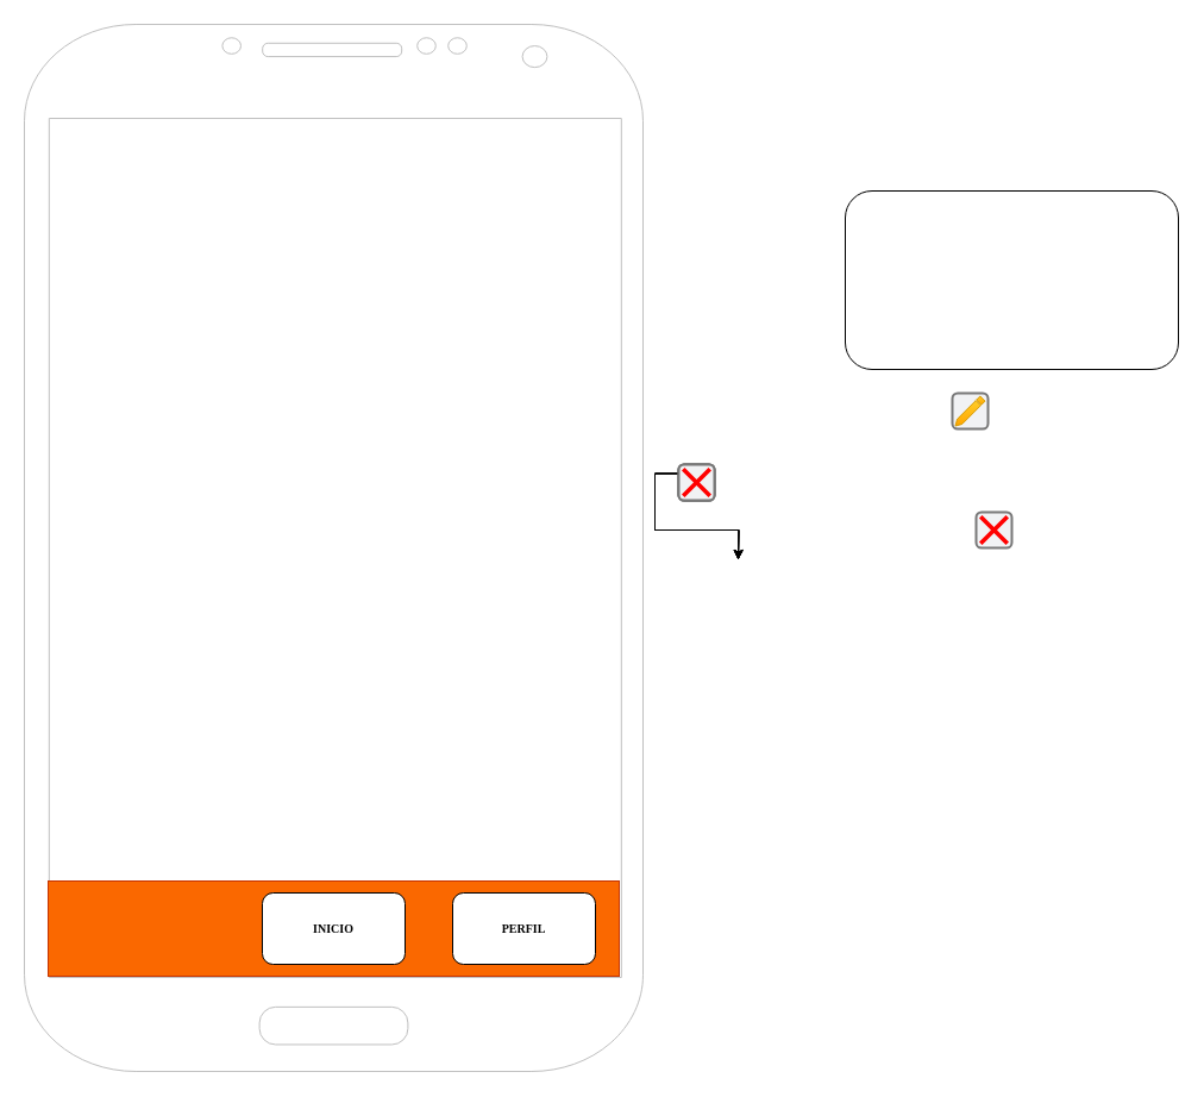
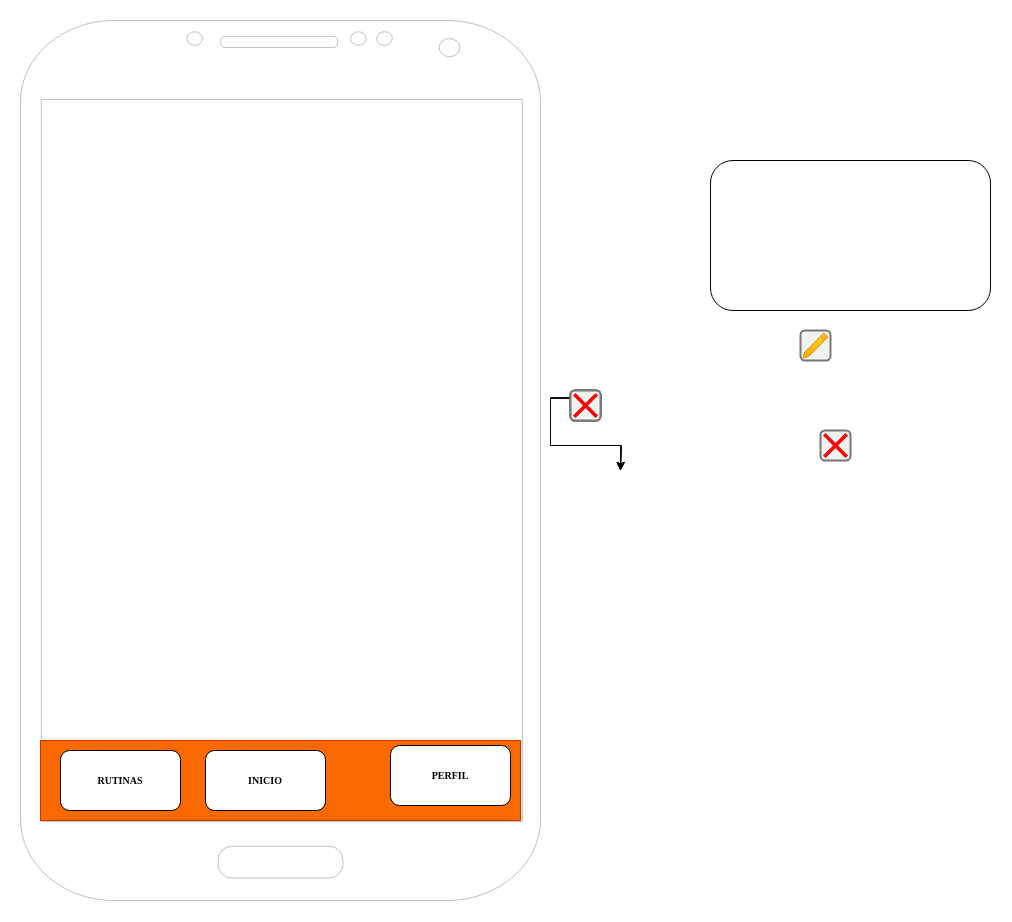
  <mxCell id="0" style=";html=1;" />
  <mxCell id="1" style=";html=1;" parent="0" />
  <mxCell id="2" value="" style="verticalLabelPosition=bottom;verticalAlign=top;html=1;shadow=0;dashed=0;strokeWidth=1;shape=mxgraph.android.phone2;strokeColor=#c0c0c0;" vertex="1" parent="1"><mxGeometry x="20" y="20" width="520" height="880" as="geometry" /></mxCell>
  <mxCell id="3" value="" style="rounded=0;whiteSpace=wrap;html=1;fillColor=#fa6800;fontColor=#000000;strokeColor=#C73500;" vertex="1" parent="1"><mxGeometry x="40" y="740" width="480" height="80" as="geometry" /></mxCell>
- <mxCell id="5" value="&lt;font size=&quot;1&quot; face=&quot;Verdana&quot;&gt;&lt;b&gt;PERFIL&lt;/b&gt;&lt;/font&gt;" style="rounded=1;whiteSpace=wrap;html=1;" vertex="1" parent="1"><mxGeometry x="380" y="750" width="120" height="60" as="geometry" /></mxCell>
- <mxCell id="6" value="&lt;font size=&quot;1&quot; face=&quot;Verdana&quot;&gt;&lt;b&gt;INICIO&lt;/b&gt;&lt;/font&gt;" style="rounded=1;whiteSpace=wrap;html=1;" vertex="1" parent="1"><mxGeometry x="220" y="750" width="120" height="60" as="geometry" /></mxCell>
+ <mxCell id="4" value="&lt;font size=&quot;1&quot; face=&quot;Verdana&quot;&gt;&lt;b&gt;RUTINAS&lt;/b&gt;&lt;/font&gt;" style="rounded=1;whiteSpace=wrap;html=1;" vertex="1" parent="1"><mxGeometry x="60" y="750" width="120" height="60" as="geometry" /></mxCell>
+ <mxCell id="5" value="&lt;font size=&quot;1&quot; face=&quot;Verdana&quot;&gt;&lt;b&gt;PERFIL&lt;/b&gt;&lt;/font&gt;" style="rounded=1;whiteSpace=wrap;html=1;" vertex="1" parent="1"><mxGeometry x="390" y="745" width="120" height="60" as="geometry" /></mxCell>
+ <mxCell id="6" value="&lt;font size=&quot;1&quot; face=&quot;Verdana&quot;&gt;&lt;b&gt;INICIO&lt;/b&gt;&lt;/font&gt;" style="rounded=1;whiteSpace=wrap;html=1;" vertex="1" parent="1"><mxGeometry x="205" y="750" width="120" height="60" as="geometry" /></mxCell>
  <mxCell id="7" value="" style="group" vertex="1" connectable="0" parent="1"><mxGeometry x="820" y="430" width="30" height="30" as="geometry" /></mxCell>
  <mxCell id="8" value="" style="rounded=1;fillColor=#F1F2F4;strokeColor=#787878;html=1;whiteSpace=wrap;fontColor=#596780;align=center;verticalAlign=middle;fontStyle=0;fontSize=12;sketch=0;strokeWidth=2;" vertex="1" parent="7"><mxGeometry width="30" height="30" as="geometry" /></mxCell>
  <mxCell id="9" value="" style="shape=mxgraph.mockup.markup.redX;fillColor=#ff0000;html=1;shadow=0;whiteSpace=wrap;strokeColor=none;" vertex="1" parent="7"><mxGeometry x="2.5" y="2.5" width="25" height="25" as="geometry" /></mxCell>
  <mxCell id="10" value="" style="rounded=1;whiteSpace=wrap;html=1;fillColor=none;strokeColor=#000000;" vertex="1" parent="1"><mxGeometry x="710" y="160" width="280" height="150" as="geometry" /></mxCell>
  <mxCell id="11" value="" style="group" vertex="1" connectable="0" parent="1"><mxGeometry x="800" y="330" width="30" height="30" as="geometry" /></mxCell>
  <mxCell id="12" value="" style="rounded=1;fillColor=#F1F2F4;strokeColor=#787878;html=1;whiteSpace=wrap;fontColor=#596780;align=center;verticalAlign=middle;fontStyle=0;fontSize=12;sketch=0;strokeWidth=2;" vertex="1" parent="11"><mxGeometry width="30" height="30" as="geometry" /></mxCell>
  <mxCell id="13" value="" style="html=1;dashed=0;aspect=fixed;verticalLabelPosition=bottom;verticalAlign=top;align=center;shape=mxgraph.gmdl.edit;strokeColor=#d79b00;fillColor=#ffcd28;shadow=0;strokeWidth=1;perimeterSpacing=1;gradientColor=#ffa500;" vertex="1" parent="11"><mxGeometry x="2.5" y="2.5" width="25" height="25" as="geometry" /></mxCell>
  <mxCell id="14" value="" style="group" vertex="1" connectable="0" parent="1"><mxGeometry x="570" y="390" width="30" height="30" as="geometry" /></mxCell>
  <mxCell id="15" style="edgeStyle=orthogonalEdgeStyle;rounded=0;orthogonalLoop=1;jettySize=auto;html=1;exitX=0;exitY=0.25;exitDx=0;exitDy=0;" edge="1" parent="14" source="16"><mxGeometry relative="1" as="geometry"><mxPoint x="50" y="80" as="targetPoint" /></mxGeometry></mxCell>
  <mxCell id="16" value="" style="rounded=1;fillColor=#F1F2F4;strokeColor=#787878;html=1;whiteSpace=wrap;fontColor=#596780;align=center;verticalAlign=middle;fontStyle=0;fontSize=12;sketch=0;strokeWidth=2;" vertex="1" parent="14"><mxGeometry width="30" height="30" as="geometry" /></mxCell>
  <mxCell id="17" value="" style="shape=mxgraph.mockup.markup.redX;fillColor=#ff0000;html=1;shadow=0;whiteSpace=wrap;strokeColor=none;" vertex="1" parent="14"><mxGeometry x="2.5" y="2.5" width="25" height="25" as="geometry" /></mxCell>
  <mxCell id="18" value="" style="group" vertex="1" connectable="0" parent="1"><mxGeometry x="570" y="390" width="30" height="30" as="geometry" /></mxCell>
  <mxCell id="19" style="edgeStyle=orthogonalEdgeStyle;rounded=0;orthogonalLoop=1;jettySize=auto;html=1;exitX=0;exitY=0.25;exitDx=0;exitDy=0;" edge="1" parent="18" source="20"><mxGeometry relative="1" as="geometry"><mxPoint x="50" y="80" as="targetPoint" /></mxGeometry></mxCell>
  <mxCell id="20" value="" style="rounded=1;fillColor=#F1F2F4;strokeColor=#787878;html=1;whiteSpace=wrap;fontColor=#596780;align=center;verticalAlign=middle;fontStyle=0;fontSize=12;sketch=0;strokeWidth=2;" vertex="1" parent="18"><mxGeometry width="30" height="30" as="geometry" /></mxCell>
  <mxCell id="21" value="" style="shape=mxgraph.mockup.markup.redX;fillColor=#ff0000;html=1;shadow=0;whiteSpace=wrap;strokeColor=none;" vertex="1" parent="18"><mxGeometry x="2.5" y="2.5" width="25" height="25" as="geometry" /></mxCell>
  <mxCell id="22" value="" style="group" vertex="1" connectable="0" parent="1"><mxGeometry x="570" y="390" width="30" height="30" as="geometry" /></mxCell>
  <mxCell id="23" style="edgeStyle=orthogonalEdgeStyle;rounded=0;orthogonalLoop=1;jettySize=auto;html=1;exitX=0;exitY=0.25;exitDx=0;exitDy=0;" edge="1" parent="22" source="24"><mxGeometry relative="1" as="geometry"><mxPoint x="50" y="80" as="targetPoint" /></mxGeometry></mxCell>
  <mxCell id="24" value="" style="rounded=1;fillColor=#F1F2F4;strokeColor=#787878;html=1;whiteSpace=wrap;fontColor=#596780;align=center;verticalAlign=middle;fontStyle=0;fontSize=12;sketch=0;strokeWidth=2;" vertex="1" parent="22"><mxGeometry width="30" height="30" as="geometry" /></mxCell>
  <mxCell id="25" value="" style="shape=mxgraph.mockup.markup.redX;fillColor=#ff0000;html=1;shadow=0;whiteSpace=wrap;strokeColor=none;" vertex="1" parent="22"><mxGeometry x="2.5" y="2.5" width="25" height="25" as="geometry" /></mxCell>
  <mxCell id="26" value="" style="group" vertex="1" connectable="0" parent="1"><mxGeometry x="570" y="390" width="30" height="30" as="geometry" /></mxCell>
  <mxCell id="27" style="edgeStyle=orthogonalEdgeStyle;rounded=0;orthogonalLoop=1;jettySize=auto;html=1;exitX=0;exitY=0.25;exitDx=0;exitDy=0;" edge="1" parent="26" source="28"><mxGeometry relative="1" as="geometry"><mxPoint x="50" y="80" as="targetPoint" /></mxGeometry></mxCell>
  <mxCell id="28" value="" style="rounded=1;fillColor=#F1F2F4;strokeColor=#787878;html=1;whiteSpace=wrap;fontColor=#596780;align=center;verticalAlign=middle;fontStyle=0;fontSize=12;sketch=0;strokeWidth=2;" vertex="1" parent="26"><mxGeometry width="30" height="30" as="geometry" /></mxCell>
  <mxCell id="29" value="" style="shape=mxgraph.mockup.markup.redX;fillColor=#ff0000;html=1;shadow=0;whiteSpace=wrap;strokeColor=none;" vertex="1" parent="26"><mxGeometry x="2.5" y="2.5" width="25" height="25" as="geometry" /></mxCell>
